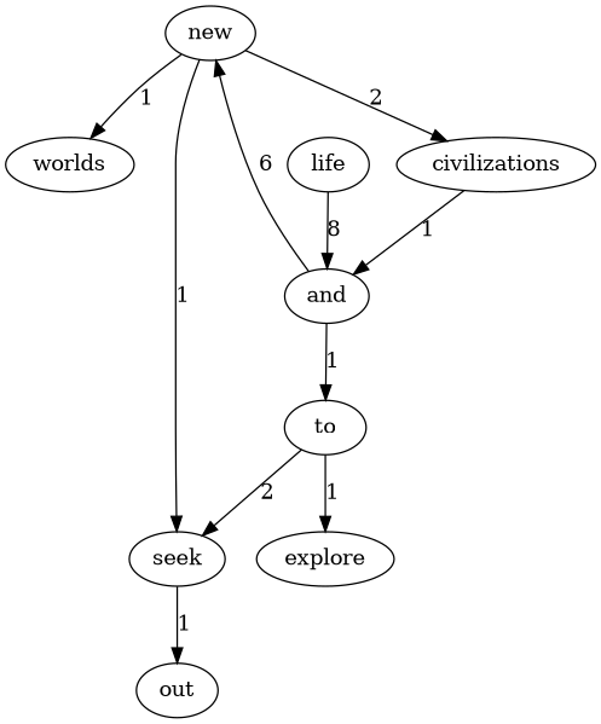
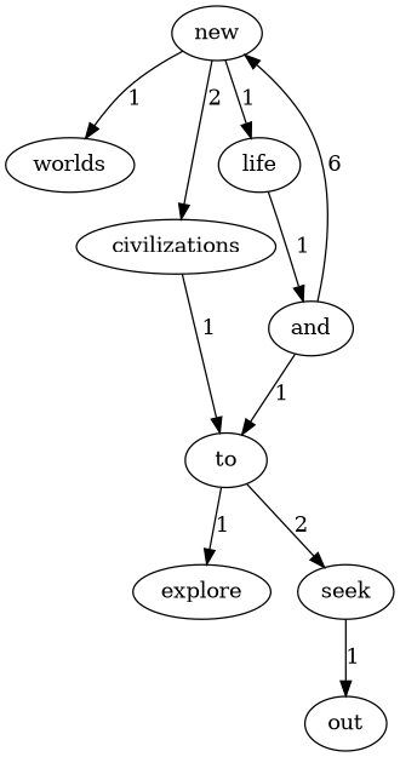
  digraph {
    new
    worlds
    civilizations
    life
    to
    and
    explore
    seek
    out
    new -> worlds [label=1]
    new -> civilizations [label=2]
-   new -> seek [label=1]
-   civilizations -> and [label=1]
-   life -> and [label=8]
+   new -> life [label=1]
+   civilizations -> to [label=1]
+   life -> and [label=1]
    to -> explore [label=1]
    to -> seek [label=2]
    and -> new [label=6]
    and -> to [label=1]
    seek -> out [label=1]
  }
